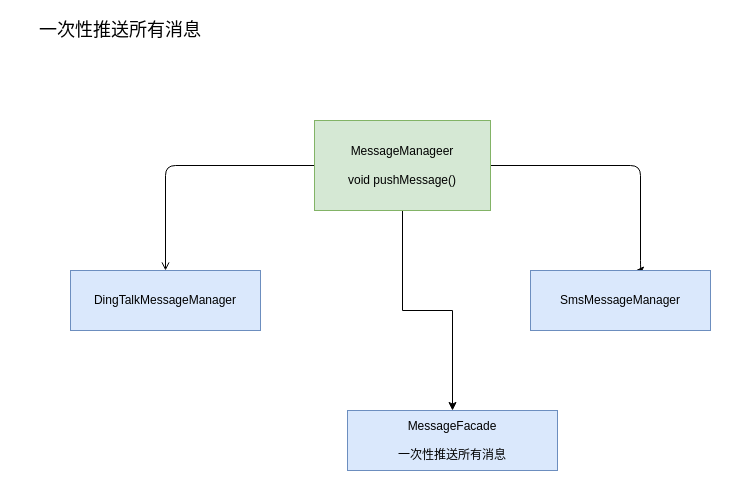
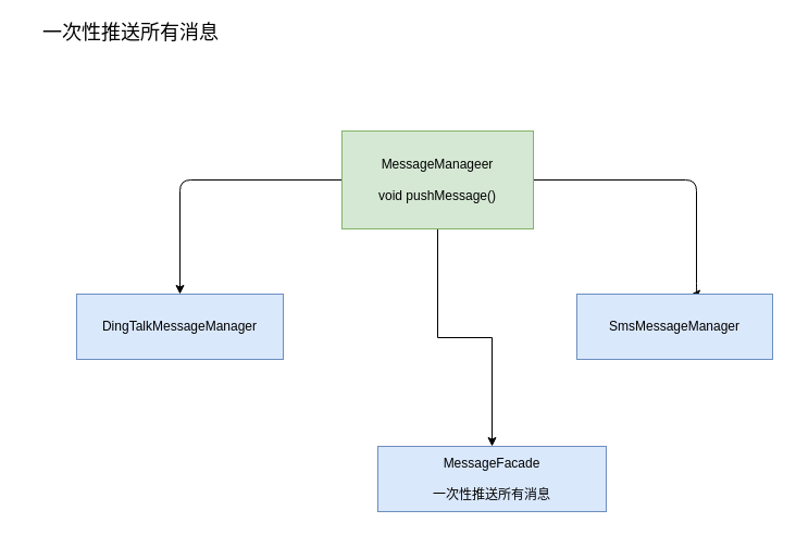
  <mxCell id="0" />
  <mxCell id="1" parent="0" />
  <mxCell id="2" style="edgeStyle=orthogonalEdgeStyle;rounded=0;orthogonalLoop=1;jettySize=auto;html=1;entryX=0.5;entryY=0;entryDx=0;entryDy=0;" edge="1" parent="1" source="5" target="6"><mxGeometry relative="1" as="geometry" /></mxCell>
- <mxCell id="3" style="edgeStyle=orthogonalEdgeStyle;rounded=1;orthogonalLoop=1;jettySize=auto;html=1;exitX=0;exitY=0.5;exitDx=0;exitDy=0;entryX=0.5;entryY=0;entryDx=0;entryDy=0;endArrow=open;" edge="1" parent="1" source="5" target="7"><mxGeometry relative="1" as="geometry" /></mxCell>
+ <mxCell id="3" style="edgeStyle=orthogonalEdgeStyle;rounded=1;orthogonalLoop=1;jettySize=auto;html=1;exitX=0;exitY=0.5;exitDx=0;exitDy=0;entryX=0.5;entryY=0;entryDx=0;entryDy=0;" edge="1" parent="1" source="5" target="7"><mxGeometry relative="1" as="geometry" /></mxCell>
  <mxCell id="4" style="edgeStyle=orthogonalEdgeStyle;rounded=1;orthogonalLoop=1;jettySize=auto;html=1;exitX=1;exitY=0.5;exitDx=0;exitDy=0;entryX=0.583;entryY=0;entryDx=0;entryDy=0;entryPerimeter=0;" edge="1" parent="1" source="5" target="8"><mxGeometry relative="1" as="geometry"><Array as="points"><mxPoint x="640" y="165" /><mxPoint x="640" y="270" /></Array></mxGeometry></mxCell>
  <mxCell id="5" value="MessageManageer&lt;br&gt;&lt;br&gt;void pushMessage()" style="rounded=0;whiteSpace=wrap;html=1;fillColor=#d5e8d4;strokeColor=#82b366;" vertex="1" parent="1"><mxGeometry x="314" y="120" width="176" height="90" as="geometry" /></mxCell>
  <mxCell id="6" value="MessageFacade&lt;br&gt;&lt;br&gt;一次性推送所有消息" style="rounded=0;whiteSpace=wrap;html=1;fillColor=#dae8fc;strokeColor=#6c8ebf;" vertex="1" parent="1"><mxGeometry x="347" y="410" width="210" height="60" as="geometry" /></mxCell>
  <mxCell id="7" value="DingTalkMessageManager" style="rounded=0;whiteSpace=wrap;html=1;fillColor=#dae8fc;strokeColor=#6c8ebf;" vertex="1" parent="1"><mxGeometry x="70" y="270" width="190" height="60" as="geometry" /></mxCell>
  <mxCell id="8" value="SmsMessageManager" style="rounded=0;whiteSpace=wrap;html=1;fillColor=#dae8fc;strokeColor=#6c8ebf;" vertex="1" parent="1"><mxGeometry x="530" y="270" width="180" height="60" as="geometry" /></mxCell>
  <mxCell id="9" value="&lt;span style=&quot;font-size: 18px&quot;&gt;一次性推送所有消息&lt;/span&gt;" style="text;html=1;strokeColor=none;fillColor=none;align=center;verticalAlign=middle;whiteSpace=wrap;rounded=0;" vertex="1" parent="1"><mxGeometry x="20" y="20" width="200" height="20" as="geometry" /></mxCell>
